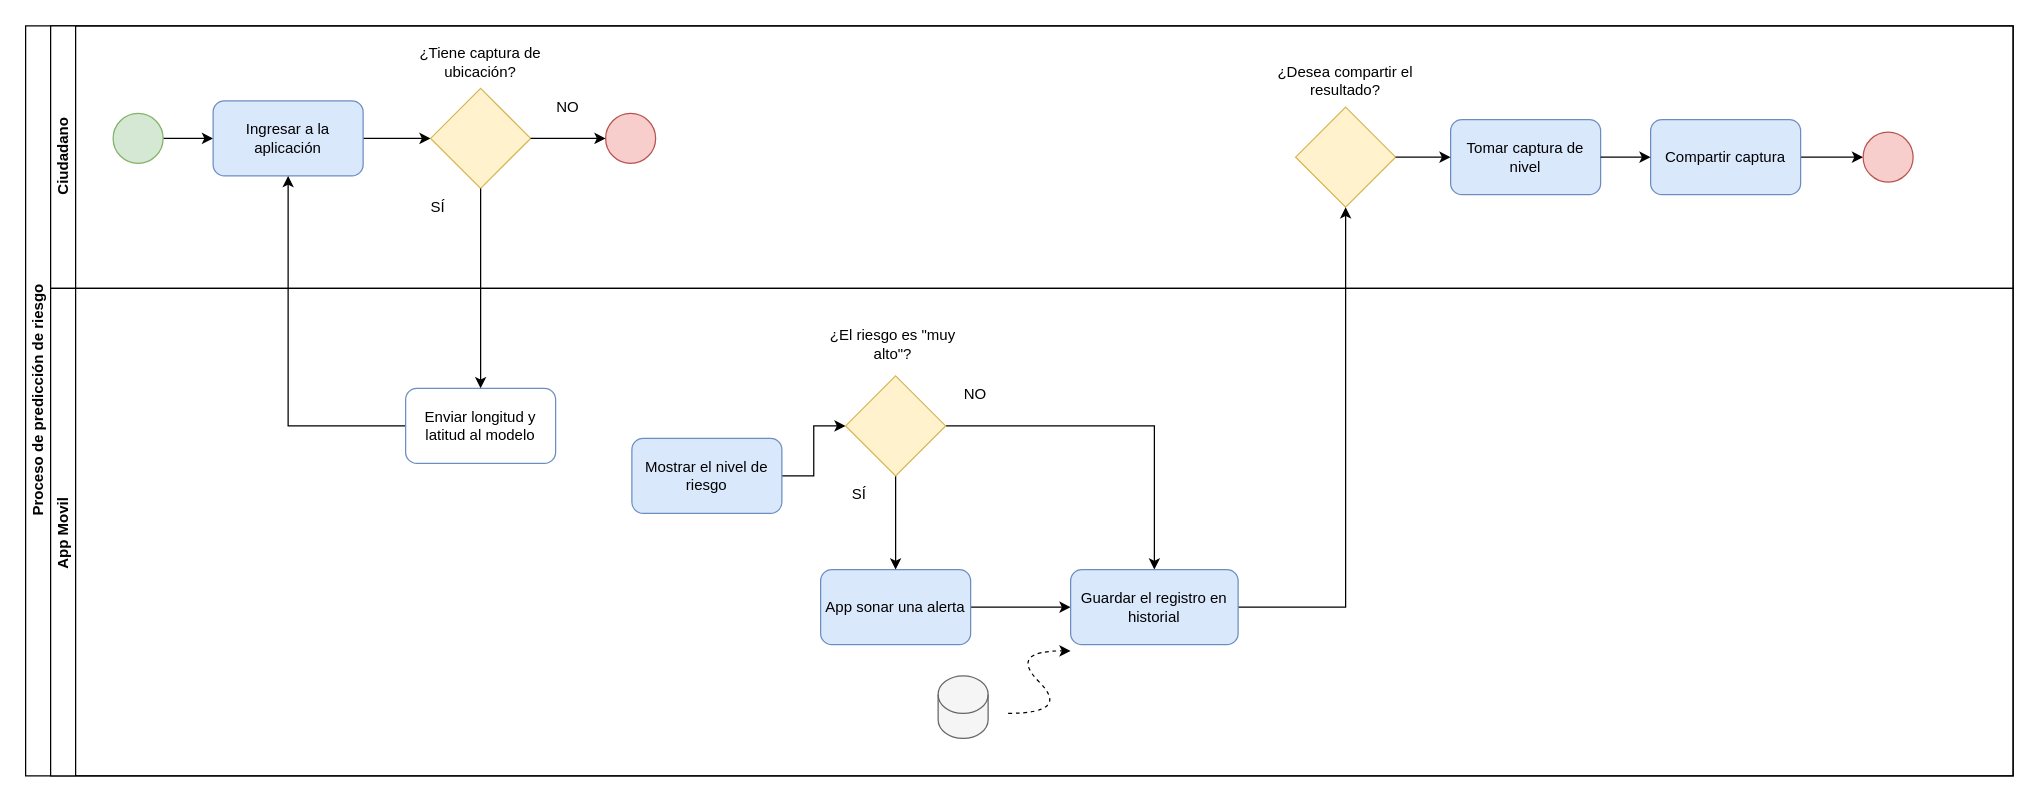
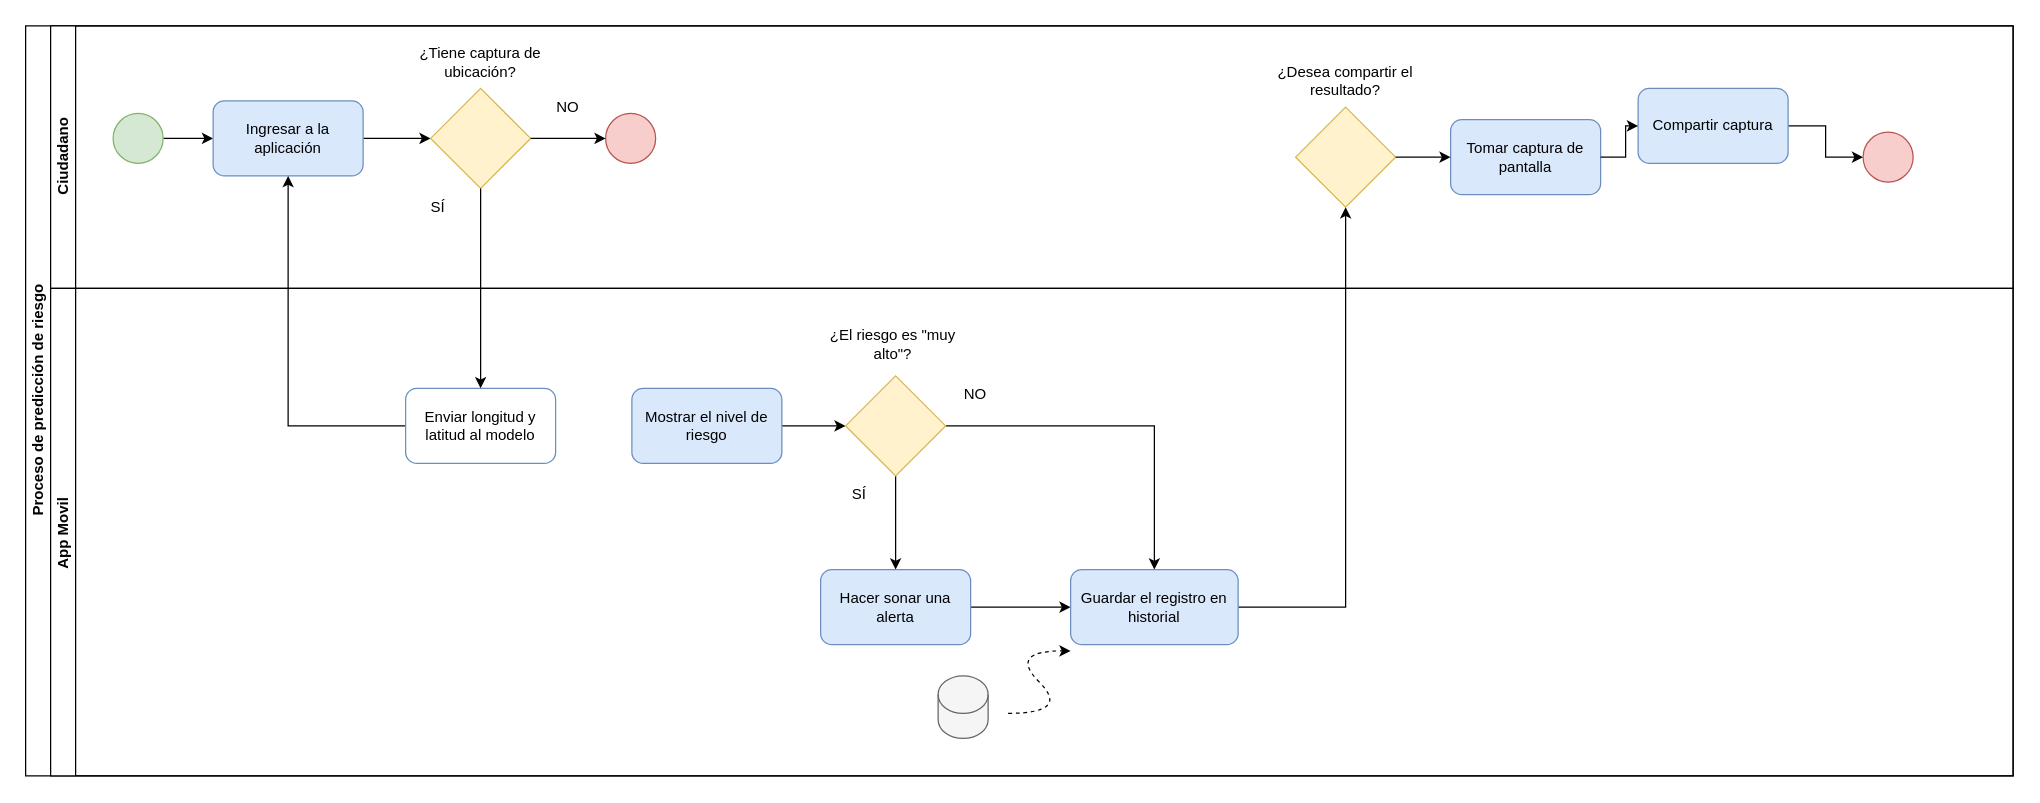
  <mxCell id="0" />
  <mxCell id="1" parent="0" />
  <mxCell id="2" value="Proceso de predicción de riesgo" style="swimlane;childLayout=stackLayout;resizeParent=1;resizeParentMax=0;horizontal=0;startSize=20;horizontalStack=0;html=1;movable=1;resizable=1;rotatable=1;deletable=1;editable=1;locked=0;connectable=1;" parent="1" vertex="1"><mxGeometry x="20" y="20" width="1590" height="600" as="geometry"><mxRectangle x="23" y="120" width="40" height="250" as="alternateBounds" /></mxGeometry></mxCell>
  <mxCell id="3" value="Ciudadano" style="swimlane;startSize=20;horizontal=0;html=1;" parent="2" vertex="1"><mxGeometry x="20" width="1570" height="210" as="geometry"><mxRectangle x="20" width="760" height="30" as="alternateBounds" /></mxGeometry></mxCell>
  <mxCell id="4" value="" style="group" vertex="1" connectable="0" parent="3"><mxGeometry x="980" y="35" width="112" height="110" as="geometry" /></mxCell>
  <mxCell id="5" value="" style="rhombus;whiteSpace=wrap;html=1;fillColor=#fff2cc;strokeColor=#d6b656;" vertex="1" parent="4"><mxGeometry x="16" y="30" width="80" height="80" as="geometry" /></mxCell>
  <mxCell id="6" value="¿Desea compartir el resultado?" style="text;html=1;align=center;verticalAlign=middle;whiteSpace=wrap;rounded=0;" vertex="1" parent="4"><mxGeometry y="-6" width="112" height="30" as="geometry" /></mxCell>
- <mxCell id="7" value="Tomar captura de nivel" style="whiteSpace=wrap;html=1;fillColor=#dae8fc;strokeColor=#6c8ebf;rounded=1;" vertex="1" parent="3"><mxGeometry x="1120" y="75" width="120" height="60" as="geometry" /></mxCell>
+ <mxCell id="7" value="Tomar captura de pantalla" style="whiteSpace=wrap;html=1;fillColor=#dae8fc;strokeColor=#6c8ebf;rounded=1;" vertex="1" parent="3"><mxGeometry x="1120" y="75" width="120" height="60" as="geometry" /></mxCell>
  <mxCell id="8" style="edgeStyle=orthogonalEdgeStyle;rounded=0;orthogonalLoop=1;jettySize=auto;html=1;exitX=1;exitY=0.5;exitDx=0;exitDy=0;entryX=0;entryY=0.5;entryDx=0;entryDy=0;" edge="1" parent="3" source="9" target="12"><mxGeometry relative="1" as="geometry" /></mxCell>
- <mxCell id="9" value="Compartir captura" style="whiteSpace=wrap;html=1;fillColor=#dae8fc;strokeColor=#6c8ebf;rounded=1;" vertex="1" parent="3"><mxGeometry x="1280" y="75" width="120" height="60" as="geometry" /></mxCell>
+ <mxCell id="9" value="Compartir captura" style="whiteSpace=wrap;html=1;fillColor=#dae8fc;strokeColor=#6c8ebf;rounded=1;" vertex="1" parent="3"><mxGeometry x="1270" y="50" width="120" height="60" as="geometry" /></mxCell>
  <mxCell id="10" value="" style="edgeStyle=orthogonalEdgeStyle;rounded=0;orthogonalLoop=1;jettySize=auto;html=1;" edge="1" parent="3" source="5" target="7"><mxGeometry relative="1" as="geometry" /></mxCell>
  <mxCell id="11" value="" style="edgeStyle=orthogonalEdgeStyle;rounded=0;orthogonalLoop=1;jettySize=auto;html=1;" edge="1" parent="3" source="7" target="9"><mxGeometry relative="1" as="geometry" /></mxCell>
  <mxCell id="12" value="" style="ellipse;whiteSpace=wrap;html=1;aspect=fixed;fillColor=#f8cecc;strokeColor=#b85450;" vertex="1" parent="3"><mxGeometry x="1450" y="85" width="40" height="40" as="geometry" /></mxCell>
  <mxCell id="13" value="App Movil&amp;nbsp;" style="swimlane;startSize=20;horizontal=0;html=1;" parent="2" vertex="1"><mxGeometry x="20" y="210" width="1570" height="390" as="geometry" /></mxCell>
  <mxCell id="14" value="" style="curved=1;endArrow=classic;html=1;rounded=0;dashed=1;" edge="1" parent="13"><mxGeometry width="50" height="50" relative="1" as="geometry"><mxPoint x="766" y="340" as="sourcePoint" /><mxPoint x="816" y="290" as="targetPoint" /><Array as="points"><mxPoint x="816" y="340" /><mxPoint x="766" y="290" /></Array></mxGeometry></mxCell>
  <mxCell id="15" value="" style="shape=cylinder3;whiteSpace=wrap;html=1;boundedLbl=1;backgroundOutline=1;size=15;fillColor=#f5f5f5;strokeColor=#666666;fontColor=#333333;" vertex="1" parent="13"><mxGeometry x="710" y="310" width="40" height="50" as="geometry" /></mxCell>
  <mxCell id="16" value="&lt;div&gt;&lt;span style=&quot;background-color: transparent; color: light-dark(rgb(0, 0, 0), rgb(255, 255, 255));&quot;&gt;¿El riesgo es &quot;muy alto&quot;?&lt;/span&gt;&lt;/div&gt;" style="text;html=1;align=center;verticalAlign=middle;whiteSpace=wrap;rounded=0;" vertex="1" parent="13"><mxGeometry x="618" y="30" width="112" height="30" as="geometry" /></mxCell>
  <mxCell id="17" value="NO" style="text;html=1;align=center;verticalAlign=middle;whiteSpace=wrap;rounded=0;" vertex="1" parent="13"><mxGeometry x="720" y="70" width="40" height="30" as="geometry" /></mxCell>
  <mxCell id="18" value="" style="edgeStyle=orthogonalEdgeStyle;rounded=0;orthogonalLoop=1;jettySize=auto;html=1;" edge="1" parent="1" source="19" target="21"><mxGeometry relative="1" as="geometry" /></mxCell>
  <mxCell id="19" value="" style="ellipse;whiteSpace=wrap;html=1;aspect=fixed;fillColor=#d5e8d4;strokeColor=#82b366;" vertex="1" parent="1"><mxGeometry x="90" y="90" width="40" height="40" as="geometry" /></mxCell>
  <mxCell id="20" style="edgeStyle=orthogonalEdgeStyle;rounded=0;orthogonalLoop=1;jettySize=auto;html=1;exitX=1;exitY=0.5;exitDx=0;exitDy=0;entryX=0;entryY=0.5;entryDx=0;entryDy=0;" edge="1" parent="1" source="21" target="23"><mxGeometry relative="1" as="geometry" /></mxCell>
  <mxCell id="21" value="Ingresar a la aplicación" style="whiteSpace=wrap;html=1;fillColor=#dae8fc;strokeColor=#6c8ebf;rounded=1;" vertex="1" parent="1"><mxGeometry x="170" y="80" width="120" height="60" as="geometry" /></mxCell>
  <mxCell id="22" value="" style="group" vertex="1" connectable="0" parent="1"><mxGeometry x="328" y="40" width="112" height="110" as="geometry" /></mxCell>
  <mxCell id="23" value="" style="rhombus;whiteSpace=wrap;html=1;fillColor=#fff2cc;strokeColor=#d6b656;" vertex="1" parent="22"><mxGeometry x="16" y="30" width="80" height="80" as="geometry" /></mxCell>
  <mxCell id="24" value="¿Tiene captura de ubicación?" style="text;html=1;align=center;verticalAlign=middle;whiteSpace=wrap;rounded=0;" vertex="1" parent="22"><mxGeometry y="-6" width="112" height="30" as="geometry" /></mxCell>
  <mxCell id="25" value="" style="edgeStyle=orthogonalEdgeStyle;rounded=0;orthogonalLoop=1;jettySize=auto;html=1;" edge="1" parent="1" source="26" target="21"><mxGeometry relative="1" as="geometry" /></mxCell>
  <mxCell id="26" value="Enviar longitud y latitud al modelo" style="whiteSpace=wrap;html=1;fillColor=#ffffff;strokeColor=#6c8ebf;rounded=1;" vertex="1" parent="1"><mxGeometry x="324" y="310" width="120" height="60" as="geometry" /></mxCell>
  <mxCell id="27" value="" style="edgeStyle=orthogonalEdgeStyle;rounded=0;orthogonalLoop=1;jettySize=auto;html=1;" edge="1" parent="1" source="23" target="26"><mxGeometry relative="1" as="geometry" /></mxCell>
  <mxCell id="28" value="SÍ" style="text;html=1;align=center;verticalAlign=middle;whiteSpace=wrap;rounded=0;" vertex="1" parent="1"><mxGeometry x="330" y="150" width="40" height="30" as="geometry" /></mxCell>
  <mxCell id="29" value="NO" style="text;html=1;align=center;verticalAlign=middle;whiteSpace=wrap;rounded=0;" vertex="1" parent="1"><mxGeometry x="434" y="70" width="40" height="30" as="geometry" /></mxCell>
  <mxCell id="30" style="edgeStyle=orthogonalEdgeStyle;rounded=0;orthogonalLoop=1;jettySize=auto;html=1;exitX=1;exitY=0.5;exitDx=0;exitDy=0;entryX=0;entryY=0.5;entryDx=0;entryDy=0;" edge="1" parent="1" source="31" target="39"><mxGeometry relative="1" as="geometry" /></mxCell>
- <mxCell id="31" value="Mostrar el nivel de riesgo" style="whiteSpace=wrap;html=1;fillColor=#dae8fc;strokeColor=#6c8ebf;rounded=1;" vertex="1" parent="1"><mxGeometry x="505" y="350" width="120" height="60" as="geometry" /></mxCell>
+ <mxCell id="31" value="Mostrar el nivel de riesgo" style="whiteSpace=wrap;html=1;fillColor=#dae8fc;strokeColor=#6c8ebf;rounded=1;" vertex="1" parent="1"><mxGeometry x="505" y="310" width="120" height="60" as="geometry" /></mxCell>
  <mxCell id="32" value="" style="ellipse;whiteSpace=wrap;html=1;aspect=fixed;fillColor=#f8cecc;strokeColor=#b85450;" vertex="1" parent="1"><mxGeometry x="484" y="90" width="40" height="40" as="geometry" /></mxCell>
  <mxCell id="33" style="edgeStyle=orthogonalEdgeStyle;rounded=0;orthogonalLoop=1;jettySize=auto;html=1;exitX=1;exitY=0.5;exitDx=0;exitDy=0;" edge="1" parent="1" source="23" target="32"><mxGeometry relative="1" as="geometry" /></mxCell>
  <mxCell id="34" value="" style="edgeStyle=orthogonalEdgeStyle;rounded=0;orthogonalLoop=1;jettySize=auto;html=1;" edge="1" parent="1" source="35" target="41"><mxGeometry relative="1" as="geometry" /></mxCell>
- <mxCell id="35" value="App sonar una alerta" style="whiteSpace=wrap;html=1;fillColor=#dae8fc;strokeColor=#6c8ebf;rounded=1;" vertex="1" parent="1"><mxGeometry x="656" y="455" width="120" height="60" as="geometry" /></mxCell>
+ <mxCell id="35" value="Hacer sonar una alerta" style="whiteSpace=wrap;html=1;fillColor=#dae8fc;strokeColor=#6c8ebf;rounded=1;" vertex="1" parent="1"><mxGeometry x="656" y="455" width="120" height="60" as="geometry" /></mxCell>
  <mxCell id="36" value="" style="edgeStyle=orthogonalEdgeStyle;rounded=0;orthogonalLoop=1;jettySize=auto;html=1;" edge="1" parent="1" source="39" target="35"><mxGeometry relative="1" as="geometry" /></mxCell>
  <mxCell id="37" value="SÍ" style="text;html=1;align=center;verticalAlign=middle;whiteSpace=wrap;rounded=0;" vertex="1" parent="1"><mxGeometry x="667" y="380" width="40" height="30" as="geometry" /></mxCell>
  <mxCell id="38" style="edgeStyle=orthogonalEdgeStyle;rounded=0;orthogonalLoop=1;jettySize=auto;html=1;exitX=1;exitY=0.5;exitDx=0;exitDy=0;" edge="1" parent="1" source="39" target="41"><mxGeometry relative="1" as="geometry" /></mxCell>
  <mxCell id="39" value="" style="rhombus;whiteSpace=wrap;html=1;fillColor=#fff2cc;strokeColor=#d6b656;" vertex="1" parent="1"><mxGeometry x="676" y="300" width="80" height="80" as="geometry" /></mxCell>
  <mxCell id="40" style="edgeStyle=orthogonalEdgeStyle;rounded=0;orthogonalLoop=1;jettySize=auto;html=1;exitX=1;exitY=0.5;exitDx=0;exitDy=0;entryX=0.5;entryY=1;entryDx=0;entryDy=0;" edge="1" parent="1" source="41" target="5"><mxGeometry relative="1" as="geometry" /></mxCell>
  <mxCell id="41" value="Guardar el registro en historial" style="whiteSpace=wrap;html=1;fillColor=#dae8fc;strokeColor=#6c8ebf;rounded=1;" vertex="1" parent="1"><mxGeometry x="856" y="455" width="134" height="60" as="geometry" /></mxCell>
